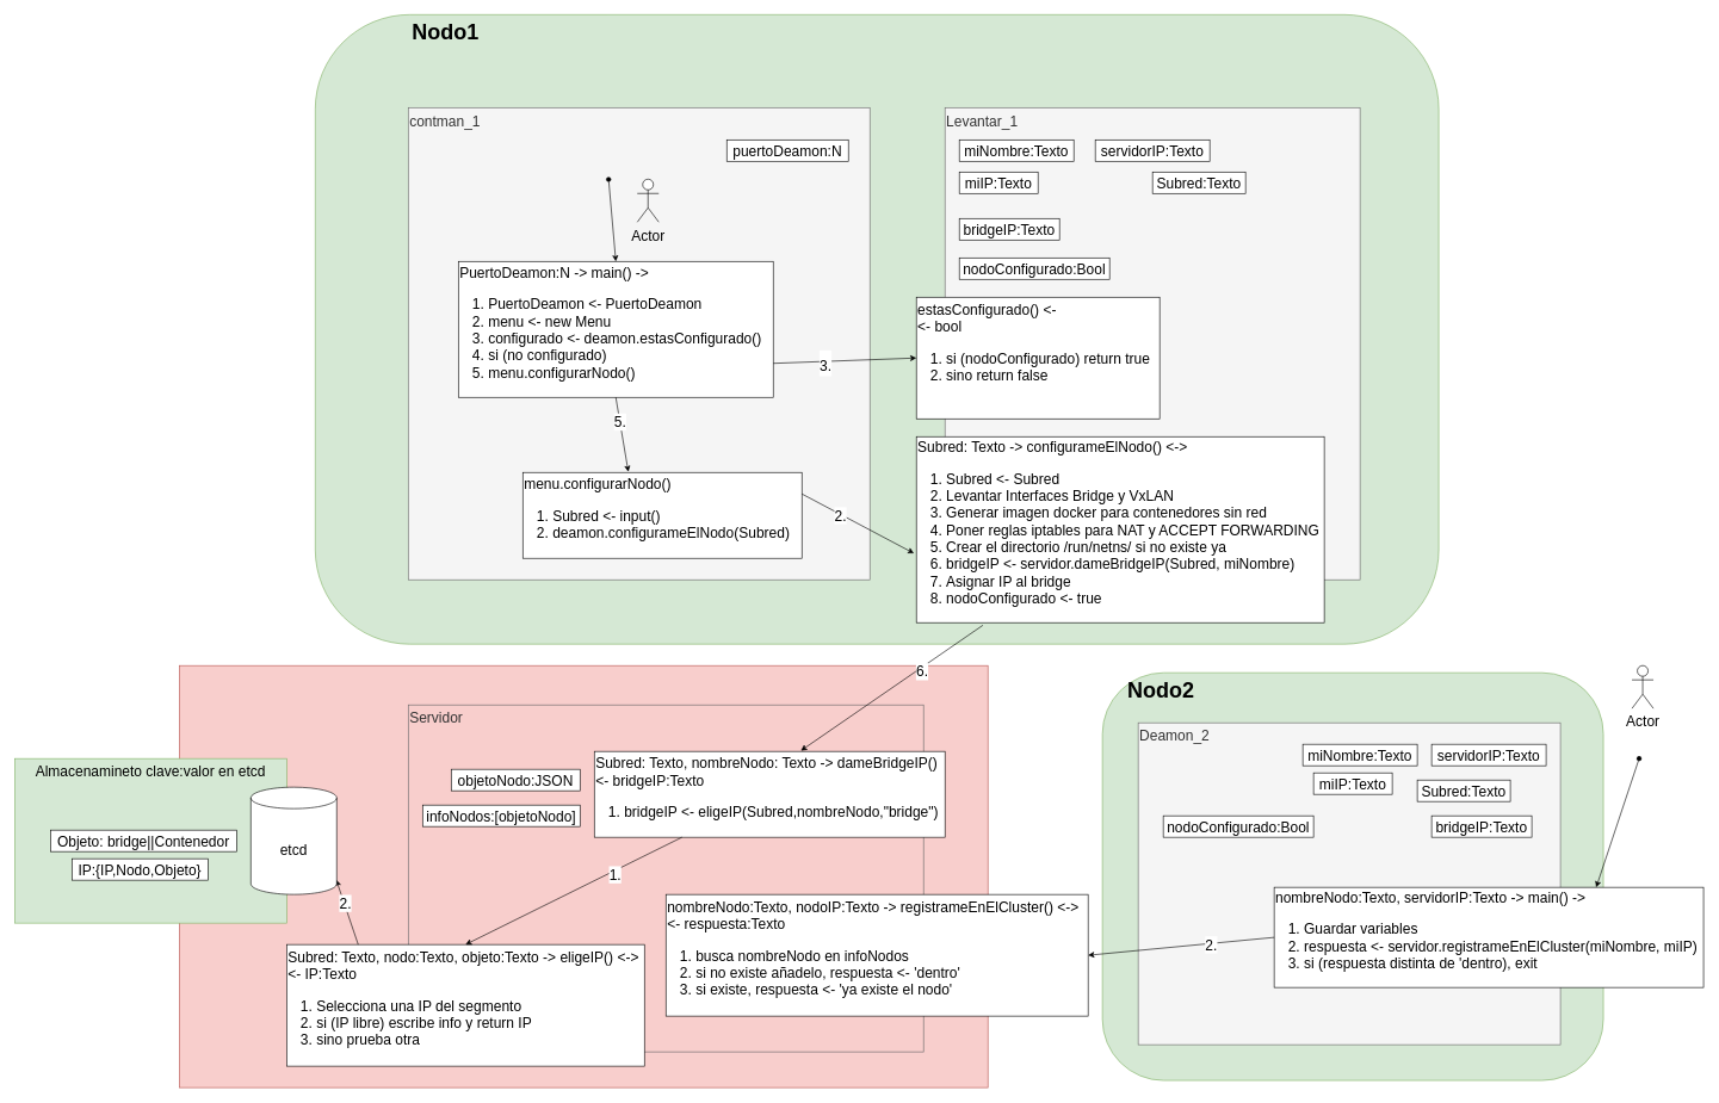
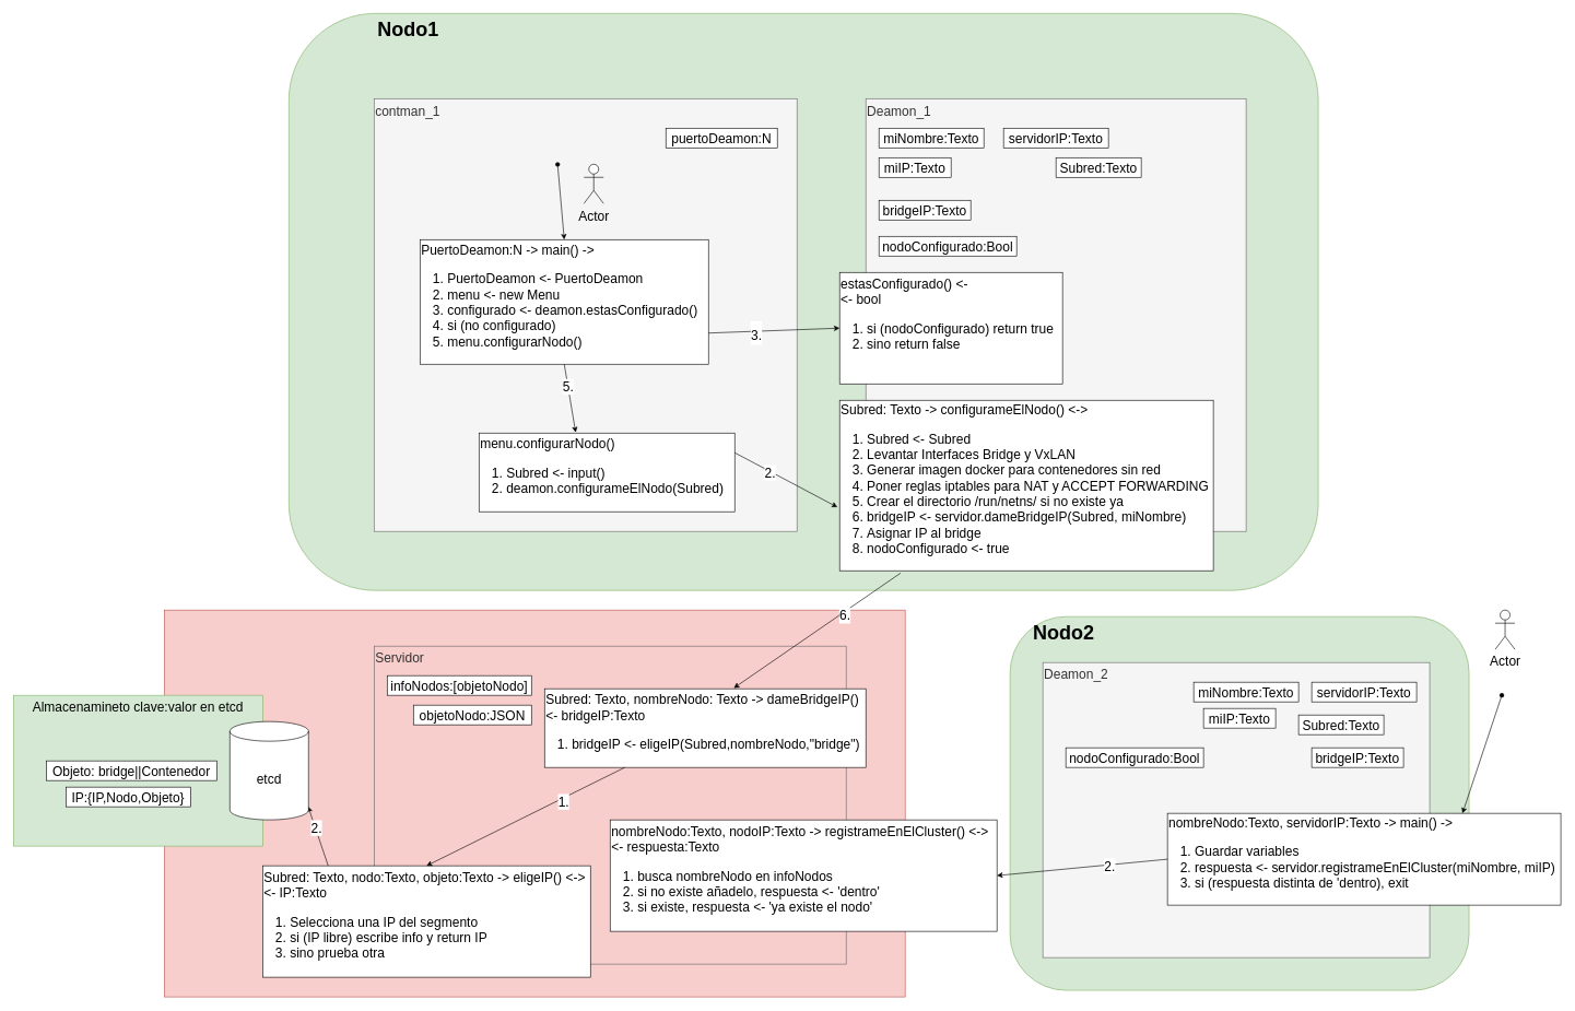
  <mxCell id="0" />
  <mxCell id="1" parent="0" />
  <mxCell id="2" value="&amp;nbsp;&amp;nbsp;&amp;nbsp; Nodo2" style="rounded=1;whiteSpace=wrap;html=1;fontSize=30;fillColor=#d5e8d4;strokeColor=#82b366;fontStyle=1;verticalAlign=top;align=left;" vertex="1" parent="1"><mxGeometry x="1540" y="940" width="700" height="570" as="geometry" /></mxCell>
  <mxCell id="3" value="&amp;nbsp;&amp;nbsp;&amp;nbsp;&amp;nbsp;&amp;nbsp;&amp;nbsp;&amp;nbsp;&amp;nbsp;&amp;nbsp;&amp;nbsp;&amp;nbsp;&amp;nbsp;&amp;nbsp;&amp;nbsp;&amp;nbsp; Nodo1" style="rounded=1;whiteSpace=wrap;html=1;fillColor=#d5e8d4;strokeColor=#82b366;fontSize=30;fontStyle=1;verticalAlign=top;align=left;" vertex="1" parent="1"><mxGeometry x="440" y="20" width="1570" height="880" as="geometry" /></mxCell>
  <mxCell id="4" value="" style="rounded=0;whiteSpace=wrap;html=1;fillColor=#f8cecc;strokeColor=#b85450;" parent="1" vertex="1"><mxGeometry x="250" y="930" width="1130" height="590" as="geometry" /></mxCell>
  <mxCell id="5" value="&lt;div align=&quot;left&quot;&gt;Almacenamineto clave:valor en etcd&lt;br&gt;&lt;/div&gt;" style="rounded=0;whiteSpace=wrap;html=1;fontSize=20;fillColor=#d5e8d4;strokeColor=#82b366;horizontal=1;verticalAlign=top;" parent="1" vertex="1"><mxGeometry x="20" y="1060" width="380" height="230" as="geometry" /></mxCell>
  <mxCell id="6" value="contman_1" style="rounded=0;whiteSpace=wrap;html=1;fillColor=#f5f5f5;fontColor=#333333;strokeColor=#666666;fontSize=20;align=left;horizontal=1;verticalAlign=top;" parent="1" vertex="1"><mxGeometry x="570" y="150" width="645" height="660" as="geometry" /></mxCell>
- <mxCell id="7" value="Levantar_1" style="rounded=0;whiteSpace=wrap;html=1;fillColor=#f5f5f5;fontColor=#333333;strokeColor=#666666;fontSize=20;align=left;horizontal=1;verticalAlign=top;" parent="1" vertex="1"><mxGeometry x="1320" y="150" width="580" height="660" as="geometry" /></mxCell>
+ <mxCell id="7" value="Deamon_1" style="rounded=0;whiteSpace=wrap;html=1;fillColor=#f5f5f5;fontColor=#333333;strokeColor=#666666;fontSize=20;align=left;horizontal=1;verticalAlign=top;" parent="1" vertex="1"><mxGeometry x="1320" y="150" width="580" height="660" as="geometry" /></mxCell>
  <mxCell id="8" value="Deamon_2" style="rounded=0;whiteSpace=wrap;html=1;fillColor=#f5f5f5;fontColor=#333333;strokeColor=#666666;fontSize=20;align=left;horizontal=1;verticalAlign=top;" parent="1" vertex="1"><mxGeometry x="1590" y="1010" width="590" height="450" as="geometry" /></mxCell>
  <mxCell id="9" value="Servidor" style="rounded=0;whiteSpace=wrap;html=1;fillColor=#f8cecc;fontColor=#333333;strokeColor=#666666;fontSize=20;align=left;horizontal=1;verticalAlign=top;" parent="1" vertex="1"><mxGeometry x="570" y="985" width="720" height="485" as="geometry" /></mxCell>
  <mxCell id="10" value="&lt;div&gt;PuertoDeamon:N -&amp;gt; main() -&amp;gt;&lt;br&gt;&lt;ol&gt;&lt;li&gt;PuertoDeamon &amp;lt;- PuertoDeamon&lt;br&gt;&lt;/li&gt;&lt;li&gt;menu &amp;lt;- new Menu&lt;/li&gt;&lt;li&gt;configurado &amp;lt;- deamon.estasConfigurado()&lt;/li&gt;&lt;li&gt;si (no configurado)&lt;br&gt;&lt;/li&gt;&lt;li&gt;menu.configurarNodo()&lt;br&gt;&lt;/li&gt;&lt;/ol&gt;&lt;/div&gt;" style="rounded=0;whiteSpace=wrap;html=1;fontSize=20;autosize=1;align=left;" parent="1" vertex="1"><mxGeometry y="365" width="440" height="190" as="geometry" x="640" /></mxCell>
  <mxCell id="11" value="&lt;div&gt;menu.configurarNodo()&lt;br&gt;&lt;/div&gt;&lt;div&gt;&lt;ol&gt;&lt;li&gt;Subred &amp;lt;- input()&lt;/li&gt;&lt;li&gt;deamon.configurameElNodo(Subred)&lt;br&gt;&lt;/li&gt;&lt;/ol&gt;&lt;/div&gt;" style="rounded=0;whiteSpace=wrap;html=1;fontSize=20;autosize=1;align=left;" parent="1" vertex="1"><mxGeometry x="730" y="660" width="390" height="120" as="geometry" /></mxCell>
  <mxCell id="12" value="&lt;div&gt;Subred: Texto -&amp;gt; configurameElNodo() &amp;lt;-&amp;gt;&lt;/div&gt;&lt;div&gt;&lt;ol&gt;&lt;li&gt;Subred &amp;lt;- Subred&lt;br&gt;&lt;/li&gt;&lt;li&gt;Levantar Interfaces Bridge y VxLAN&lt;/li&gt;&lt;li&gt;Generar imagen docker para contenedores sin red&lt;/li&gt;&lt;li&gt;Poner reglas iptables para NAT y ACCEPT FORWARDING&lt;/li&gt;&lt;li&gt;Crear el directorio /run/netns/ si no existe ya&lt;/li&gt;&lt;li&gt;bridgeIP &amp;lt;- servidor.dameBridgeIP(Subred, miNombre)&lt;/li&gt;&lt;li&gt;Asignar IP al bridge&lt;/li&gt;&lt;li&gt;nodoConfigurado &amp;lt;- true&lt;br&gt;&lt;/li&gt;&lt;/ol&gt;&lt;/div&gt;" style="rounded=0;whiteSpace=wrap;html=1;fontSize=20;autosize=1;align=left;" parent="1" vertex="1"><mxGeometry x="1280" y="610" width="570" height="260" as="geometry" /></mxCell>
  <mxCell id="13" value="" style="endArrow=classic;html=1;rounded=0;fontSize=20;exitX=0.5;exitY=1;exitDx=0;exitDy=0;entryX=0.378;entryY=-0.007;entryDx=0;entryDy=0;entryPerimeter=0;" parent="1" source="10" target="11" edge="1"><mxGeometry width="50" height="50" relative="1" as="geometry"><mxPoint x="795" y="440" as="sourcePoint" /><mxPoint x="845" y="390" as="targetPoint" /></mxGeometry></mxCell>
  <mxCell id="14" value="5." style="edgeLabel;html=1;align=center;verticalAlign=middle;resizable=0;points=[];fontSize=20;" parent="13" vertex="1" connectable="0"><mxGeometry x="-0.356" relative="1" as="geometry"><mxPoint as="offset" /></mxGeometry></mxCell>
  <mxCell id="15" value="" style="endArrow=classic;html=1;rounded=0;fontSize=20;exitX=1;exitY=0.25;exitDx=0;exitDy=0;entryX=-0.006;entryY=0.627;entryDx=0;entryDy=0;entryPerimeter=0;" parent="1" source="11" target="12" edge="1"><mxGeometry width="50" height="50" relative="1" as="geometry"><mxPoint x="1270" y="700" as="sourcePoint" /><mxPoint x="1320" y="650" as="targetPoint" /></mxGeometry></mxCell>
  <mxCell id="16" value="2." style="edgeLabel;html=1;align=center;verticalAlign=middle;resizable=0;points=[];fontSize=20;" parent="15" vertex="1" connectable="0"><mxGeometry x="-0.295" y="-1" relative="1" as="geometry"><mxPoint x="-1" as="offset" /></mxGeometry></mxCell>
  <mxCell id="17" value="&lt;div&gt;Subred: Texto, nombreNodo: Texto -&amp;gt; dameBridgeIP()&lt;br&gt;&lt;/div&gt;&lt;div&gt;&amp;lt;- bridgeIP:Texto&lt;br&gt;&lt;ol&gt;&lt;li&gt;bridgeIP &amp;lt;- eligeIP(Subred,nombreNodo,&quot;bridge&quot;)&lt;/li&gt;&lt;/ol&gt;&lt;/div&gt;" style="rounded=0;whiteSpace=wrap;html=1;fontSize=20;autosize=1;align=left;" parent="1" vertex="1"><mxGeometry x="830" y="1050" width="490" height="120" as="geometry" /></mxCell>
  <mxCell id="18" value="" style="endArrow=classic;html=1;rounded=0;fontSize=20;exitX=0.163;exitY=1.014;exitDx=0;exitDy=0;exitPerimeter=0;entryX=0.589;entryY=-0.009;entryDx=0;entryDy=0;entryPerimeter=0;" parent="1" source="12" target="17" edge="1"><mxGeometry width="50" height="50" relative="1" as="geometry"><mxPoint x="960" y="910" as="sourcePoint" /><mxPoint x="1010" y="860" as="targetPoint" /></mxGeometry></mxCell>
  <mxCell id="19" value="6." style="edgeLabel;html=1;align=center;verticalAlign=middle;resizable=0;points=[];fontSize=20;" parent="18" vertex="1" connectable="0"><mxGeometry x="-0.31" y="4" relative="1" as="geometry"><mxPoint as="offset" /></mxGeometry></mxCell>
  <mxCell id="20" value="&lt;div&gt;Subred: Texto, nodo:Texto, objeto:Texto -&amp;gt; eligeIP() &amp;lt;-&amp;gt;&lt;/div&gt;&lt;div&gt;&amp;lt;- IP:Texto&lt;/div&gt;&lt;div&gt;&lt;ol&gt;&lt;li&gt;Selecciona una IP del segmento&lt;/li&gt;&lt;li&gt;si (IP libre) escribe info y return IP &lt;br&gt;&lt;/li&gt;&lt;li&gt;sino prueba otra&lt;br&gt;&lt;/li&gt;&lt;/ol&gt;&lt;/div&gt;" style="rounded=0;whiteSpace=wrap;html=1;fontSize=20;autosize=1;align=left;" parent="1" vertex="1"><mxGeometry x="400" y="1320" width="500" height="170" as="geometry" /></mxCell>
  <mxCell id="21" value="" style="endArrow=classic;html=1;rounded=0;fontSize=20;entryX=0.5;entryY=0;entryDx=0;entryDy=0;exitX=0.25;exitY=1;exitDx=0;exitDy=0;" parent="1" source="17" target="20" edge="1"><mxGeometry width="50" height="50" relative="1" as="geometry"><mxPoint x="850" y="980" as="sourcePoint" /><mxPoint x="900" y="930" as="targetPoint" /></mxGeometry></mxCell>
  <mxCell id="22" value="1." style="edgeLabel;html=1;align=center;verticalAlign=middle;resizable=0;points=[];fontSize=20;" parent="21" vertex="1" connectable="0"><mxGeometry x="-0.367" y="4" relative="1" as="geometry"><mxPoint as="offset" /></mxGeometry></mxCell>
  <mxCell id="23" value="" style="endArrow=classic;html=1;rounded=0;entryX=0.994;entryY=0.863;entryDx=0;entryDy=0;entryPerimeter=0;exitX=0.2;exitY=0;exitDx=0;exitDy=0;exitPerimeter=0;" parent="1" source="20" target="25" edge="1"><mxGeometry width="50" height="50" relative="1" as="geometry"><mxPoint x="740" y="1250" as="sourcePoint" /><mxPoint x="505.06" y="1211.03" as="targetPoint" /></mxGeometry></mxCell>
  <mxCell id="24" value="&lt;font style=&quot;font-size: 20px&quot;&gt;2.&lt;/font&gt;" style="edgeLabel;html=1;align=center;verticalAlign=middle;resizable=0;points=[];" parent="23" vertex="1" connectable="0"><mxGeometry x="0.278" y="-1" relative="1" as="geometry"><mxPoint as="offset" /></mxGeometry></mxCell>
  <mxCell id="25" value="etcd" style="shape=cylinder3;whiteSpace=wrap;html=1;boundedLbl=1;backgroundOutline=1;size=15;fontSize=20;" parent="1" vertex="1"><mxGeometry x="350" y="1100" width="120" height="150" as="geometry" /></mxCell>
  <mxCell id="26" value="" style="endArrow=classic;html=1;rounded=0;fontSize=20;entryX=0.5;entryY=0;entryDx=0;entryDy=0;startArrow=oval;startFill=1;exitX=0.434;exitY=0.152;exitDx=0;exitDy=0;exitPerimeter=0;" parent="1" target="10" edge="1" source="6"><mxGeometry width="50" height="50" relative="1" as="geometry"><mxPoint x="620" y="180" as="sourcePoint" /><mxPoint x="655" y="200" as="targetPoint" /></mxGeometry></mxCell>
  <mxCell id="27" value="Actor" style="shape=umlActor;verticalLabelPosition=bottom;verticalAlign=top;html=1;outlineConnect=0;fontSize=20;" parent="1" vertex="1"><mxGeometry x="890" y="250" width="30" height="60" as="geometry" /></mxCell>
  <mxCell id="28" value="puertoDeamon:N" style="rounded=0;whiteSpace=wrap;html=1;fontSize=20;autosize=1;" parent="1" vertex="1"><mxGeometry x="1015" y="195" width="170" height="30" as="geometry" /></mxCell>
  <mxCell id="29" value="miNombre:Texto" style="rounded=0;whiteSpace=wrap;html=1;fontSize=20;autosize=1;" parent="1" vertex="1"><mxGeometry x="1340" y="195" width="160" height="30" as="geometry" /></mxCell>
  <mxCell id="30" value="miIP:Texto" style="rounded=0;whiteSpace=wrap;html=1;fontSize=20;autosize=1;" parent="1" vertex="1"><mxGeometry x="1340" y="240" width="110" height="30" as="geometry" /></mxCell>
  <mxCell id="31" value="servidorIP:Texto" style="rounded=0;whiteSpace=wrap;html=1;fontSize=20;autosize=1;" parent="1" vertex="1"><mxGeometry x="1530" y="195" width="160" height="30" as="geometry" /></mxCell>
  <mxCell id="32" value="Subred:Texto" style="rounded=0;whiteSpace=wrap;html=1;fontSize=20;autosize=1;" parent="1" vertex="1"><mxGeometry x="1610" y="240" width="130" height="30" as="geometry" /></mxCell>
  <mxCell id="33" value="miNombre:Texto" style="rounded=0;whiteSpace=wrap;html=1;fontSize=20;autosize=1;" parent="1" vertex="1"><mxGeometry x="1820" y="1040" width="160" height="30" as="geometry" /></mxCell>
  <mxCell id="34" value="miIP:Texto" style="rounded=0;whiteSpace=wrap;html=1;fontSize=20;autosize=1;" parent="1" vertex="1"><mxGeometry x="1835" y="1080" width="110" height="30" as="geometry" /></mxCell>
  <mxCell id="35" value="servidorIP:Texto" style="rounded=0;whiteSpace=wrap;html=1;fontSize=20;autosize=1;" parent="1" vertex="1"><mxGeometry x="2000" y="1040" width="160" height="30" as="geometry" /></mxCell>
  <mxCell id="36" value="Subred:Texto" style="rounded=0;whiteSpace=wrap;html=1;fontSize=20;autosize=1;" parent="1" vertex="1"><mxGeometry x="1980" y="1090" width="130" height="30" as="geometry" /></mxCell>
  <mxCell id="37" value="bridgeIP:Texto" style="rounded=0;whiteSpace=wrap;html=1;fontSize=20;autosize=1;" parent="1" vertex="1"><mxGeometry x="1340" y="305" width="140" height="30" as="geometry" /></mxCell>
  <mxCell id="38" value="bridgeIP:Texto" style="rounded=0;whiteSpace=wrap;html=1;fontSize=20;autosize=1;" parent="1" vertex="1"><mxGeometry x="2000" y="1140" width="140" height="30" as="geometry" /></mxCell>
- <mxCell id="39" value="infoNodos:[objetoNodo]" style="rounded=0;whiteSpace=wrap;html=1;fontSize=20;autosize=1;" parent="1" vertex="1"><mxGeometry x="590" y="1125" width="220" height="30" as="geometry" /></mxCell>
+ <mxCell id="39" value="infoNodos:[objetoNodo]" style="rounded=0;whiteSpace=wrap;html=1;fontSize=20;autosize=1;" parent="1" vertex="1"><mxGeometry x="590" y="1030" width="220" height="30" as="geometry" /></mxCell>
  <mxCell id="40" value="objetoNodo:JSON" style="rounded=0;whiteSpace=wrap;html=1;fontSize=20;autosize=1;" parent="1" vertex="1"><mxGeometry x="630" y="1075" width="180" height="30" as="geometry" /></mxCell>
  <mxCell id="41" value="IP:{IP,Nodo,Objeto}" style="rounded=0;whiteSpace=wrap;html=1;fontSize=20;autosize=1;" parent="1" vertex="1"><mxGeometry x="100" y="1200" width="190" height="30" as="geometry" /></mxCell>
  <mxCell id="42" value="Objeto: bridge||Contenedor" style="rounded=0;whiteSpace=wrap;html=1;fontSize=20;autosize=1;" parent="1" vertex="1"><mxGeometry x="70" y="1160" width="260" height="30" as="geometry" /></mxCell>
  <mxCell id="43" value="&lt;div&gt;estasConfigurado() &amp;lt;-&lt;br&gt;&lt;/div&gt;&lt;div&gt;&amp;lt;- bool&lt;br&gt;&lt;/div&gt;&lt;div&gt;&lt;ol&gt;&lt;li&gt;si (nodoConfigurado) return true&lt;/li&gt;&lt;li&gt;sino return false&lt;br&gt;&lt;/li&gt;&lt;/ol&gt;&lt;/div&gt;&lt;div&gt;&lt;br&gt;&lt;/div&gt;" style="rounded=0;whiteSpace=wrap;html=1;fontSize=20;autosize=1;align=left;" vertex="1" parent="1"><mxGeometry x="1280" y="415" width="340" height="170" as="geometry" /></mxCell>
  <mxCell id="44" value="" style="endArrow=classic;html=1;rounded=0;fontSize=30;exitX=1;exitY=0.75;exitDx=0;exitDy=0;entryX=0;entryY=0.5;entryDx=0;entryDy=0;" edge="1" parent="1" source="10" target="43"><mxGeometry width="50" height="50" relative="1" as="geometry"><mxPoint x="850" y="760" as="sourcePoint" /><mxPoint x="900" y="710" as="targetPoint" /></mxGeometry></mxCell>
  <mxCell id="45" value="&lt;font style=&quot;font-size: 20px&quot;&gt;3.&lt;/font&gt;" style="edgeLabel;html=1;align=center;verticalAlign=middle;resizable=0;points=[];fontSize=30;" vertex="1" connectable="0" parent="44"><mxGeometry x="-0.279" y="-2" relative="1" as="geometry"><mxPoint as="offset" /></mxGeometry></mxCell>
  <mxCell id="46" value="nodoConfigurado:Bool" style="rounded=0;whiteSpace=wrap;html=1;fontSize=20;autosize=1;" vertex="1" parent="1"><mxGeometry x="1340" y="360" width="210" height="30" as="geometry" /></mxCell>
  <mxCell id="47" value="nodoConfigurado:Bool" style="rounded=0;whiteSpace=wrap;html=1;fontSize=20;autosize=1;" vertex="1" parent="1"><mxGeometry x="1625" y="1140" width="210" height="30" as="geometry" /></mxCell>
  <mxCell id="48" value="&lt;div&gt;nombreNodo:Texto, servidorIP:Texto -&amp;gt; main() -&amp;gt;&lt;/div&gt;&lt;div&gt;&lt;ol&gt;&lt;li&gt;Guardar variables&lt;/li&gt;&lt;li&gt;respuesta &amp;lt;- servidor.registrameEnElCluster(miNombre, miIP)&lt;/li&gt;&lt;li&gt;si (respuesta distinta de 'dentro), exit&lt;br&gt;&lt;/li&gt;&lt;/ol&gt;&lt;/div&gt;" style="rounded=0;whiteSpace=wrap;html=1;fontSize=20;autosize=1;align=left;" vertex="1" parent="1"><mxGeometry x="1780" y="1240" width="600" height="140" as="geometry" /></mxCell>
  <mxCell id="49" value="&lt;div&gt;nombreNodo:Texto, nodoIP:Texto -&amp;gt; registrameEnElCluster() &amp;lt;-&amp;gt;&lt;/div&gt;&lt;div&gt;&amp;lt;- respuesta:Texto&lt;br&gt;&lt;/div&gt;&lt;div&gt;&lt;ol&gt;&lt;li&gt;busca nombreNodo en infoNodos&lt;/li&gt;&lt;li&gt;si no existe añadelo, respuesta &amp;lt;- 'dentro'&lt;/li&gt;&lt;li&gt;si existe, respuesta &amp;lt;- 'ya existe el nodo'&lt;br&gt;&lt;/li&gt;&lt;/ol&gt;&lt;/div&gt;" style="rounded=0;whiteSpace=wrap;html=1;fontSize=20;autosize=1;align=left;" vertex="1" parent="1"><mxGeometry x="930" y="1250" width="590" height="170" as="geometry" /></mxCell>
  <mxCell id="50" value="" style="endArrow=classic;html=1;rounded=0;fontSize=20;entryX=0.75;entryY=0;entryDx=0;entryDy=0;startArrow=oval;startFill=1;" edge="1" parent="1" target="48"><mxGeometry width="50" height="50" relative="1" as="geometry"><mxPoint x="2290" y="1060" as="sourcePoint" /><mxPoint x="2280.07" y="1195" as="targetPoint" /></mxGeometry></mxCell>
  <mxCell id="51" value="Actor" style="shape=umlActor;verticalLabelPosition=bottom;verticalAlign=top;html=1;outlineConnect=0;fontSize=20;" vertex="1" parent="1"><mxGeometry x="2280" y="930" width="30" height="60" as="geometry" /></mxCell>
  <mxCell id="52" value="" style="endArrow=classic;html=1;rounded=0;fontSize=20;exitX=0;exitY=0.5;exitDx=0;exitDy=0;entryX=1;entryY=0.5;entryDx=0;entryDy=0;" edge="1" parent="1" source="48" target="49"><mxGeometry width="50" height="50" relative="1" as="geometry"><mxPoint x="1240" y="1000" as="sourcePoint" /><mxPoint x="1290" y="950" as="targetPoint" /></mxGeometry></mxCell>
  <mxCell id="53" value="2." style="edgeLabel;html=1;align=center;verticalAlign=middle;resizable=0;points=[];fontSize=20;" vertex="1" connectable="0" parent="52"><mxGeometry x="-0.316" y="1" relative="1" as="geometry"><mxPoint as="offset" /></mxGeometry></mxCell>
